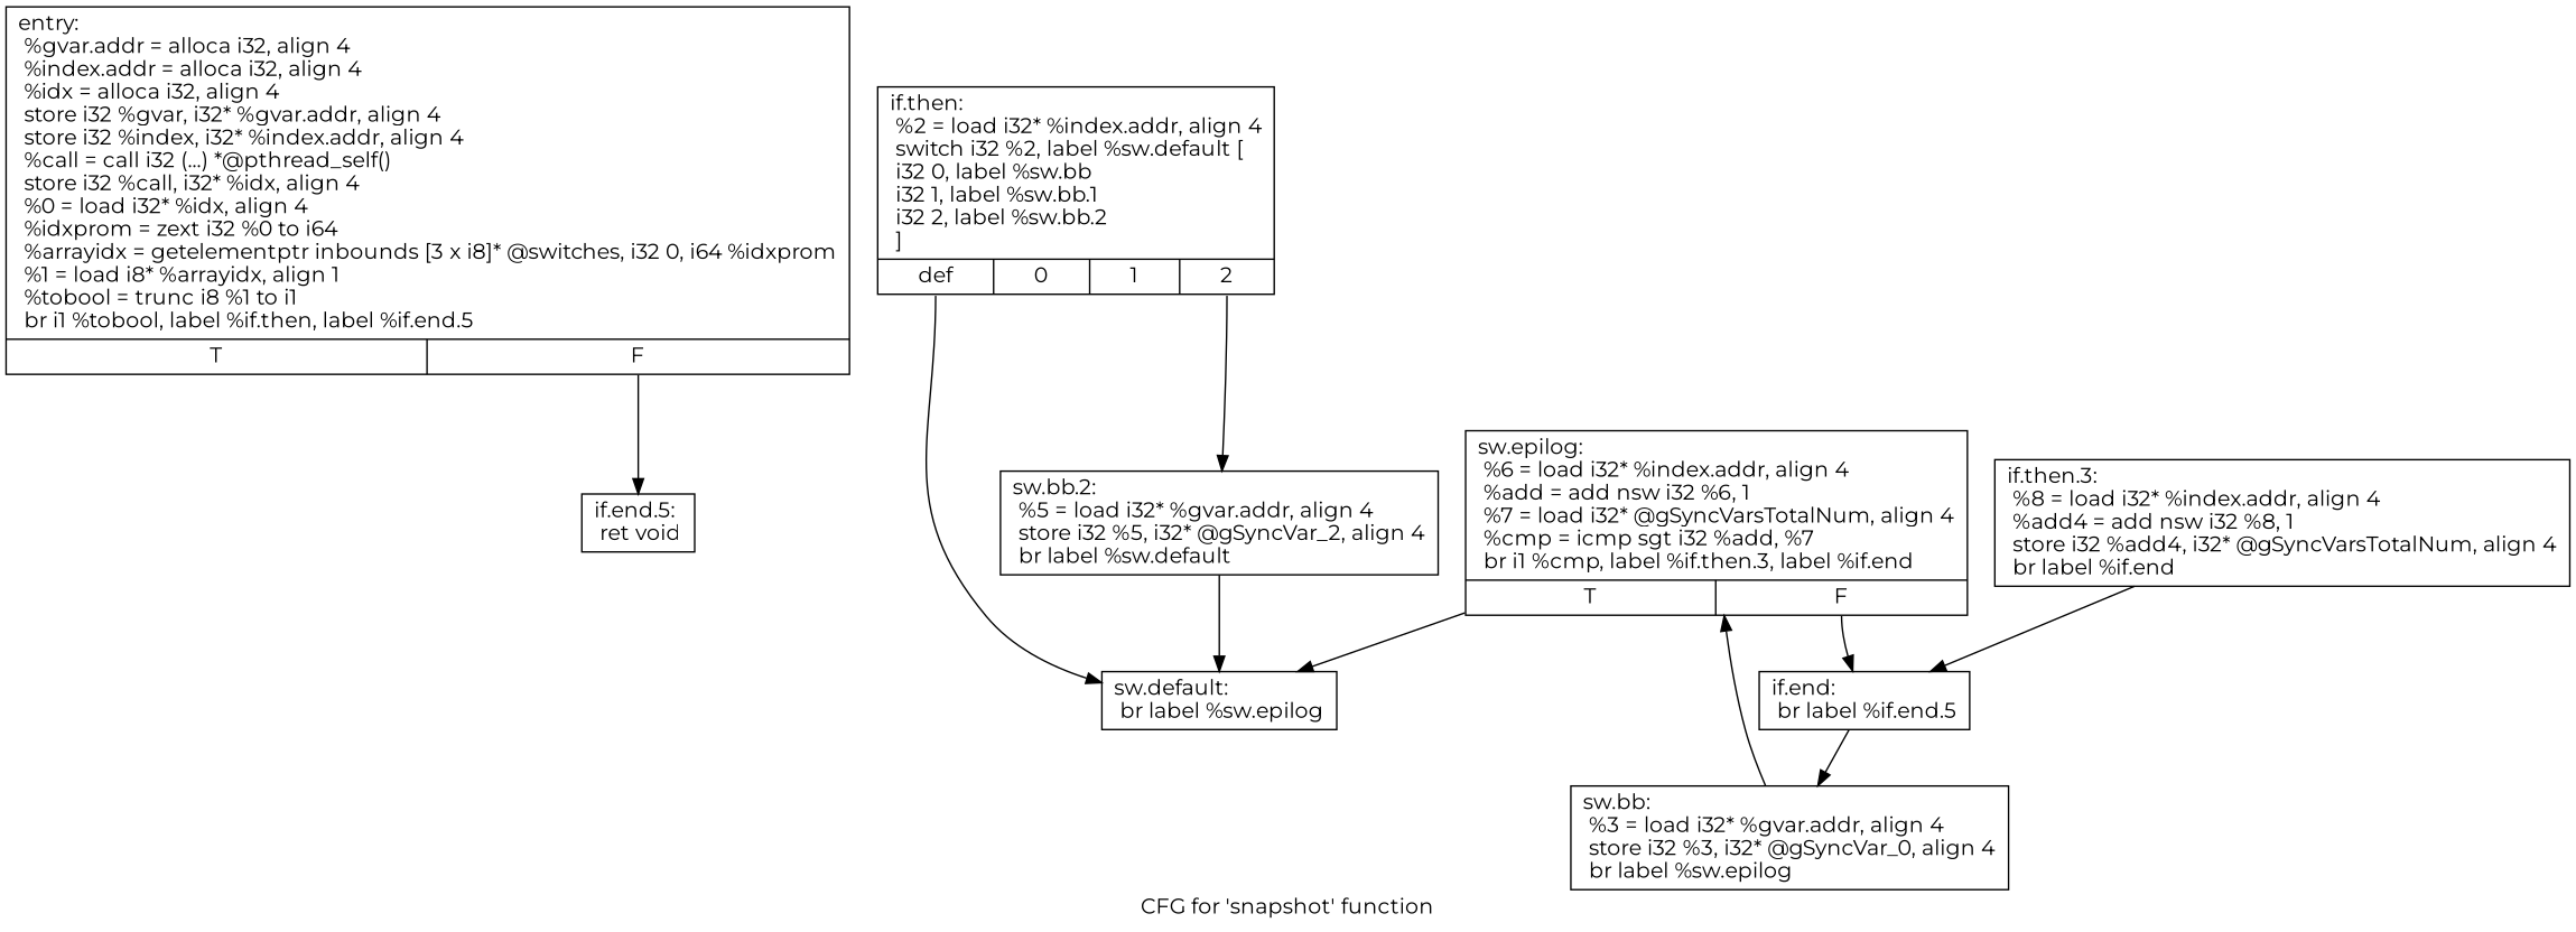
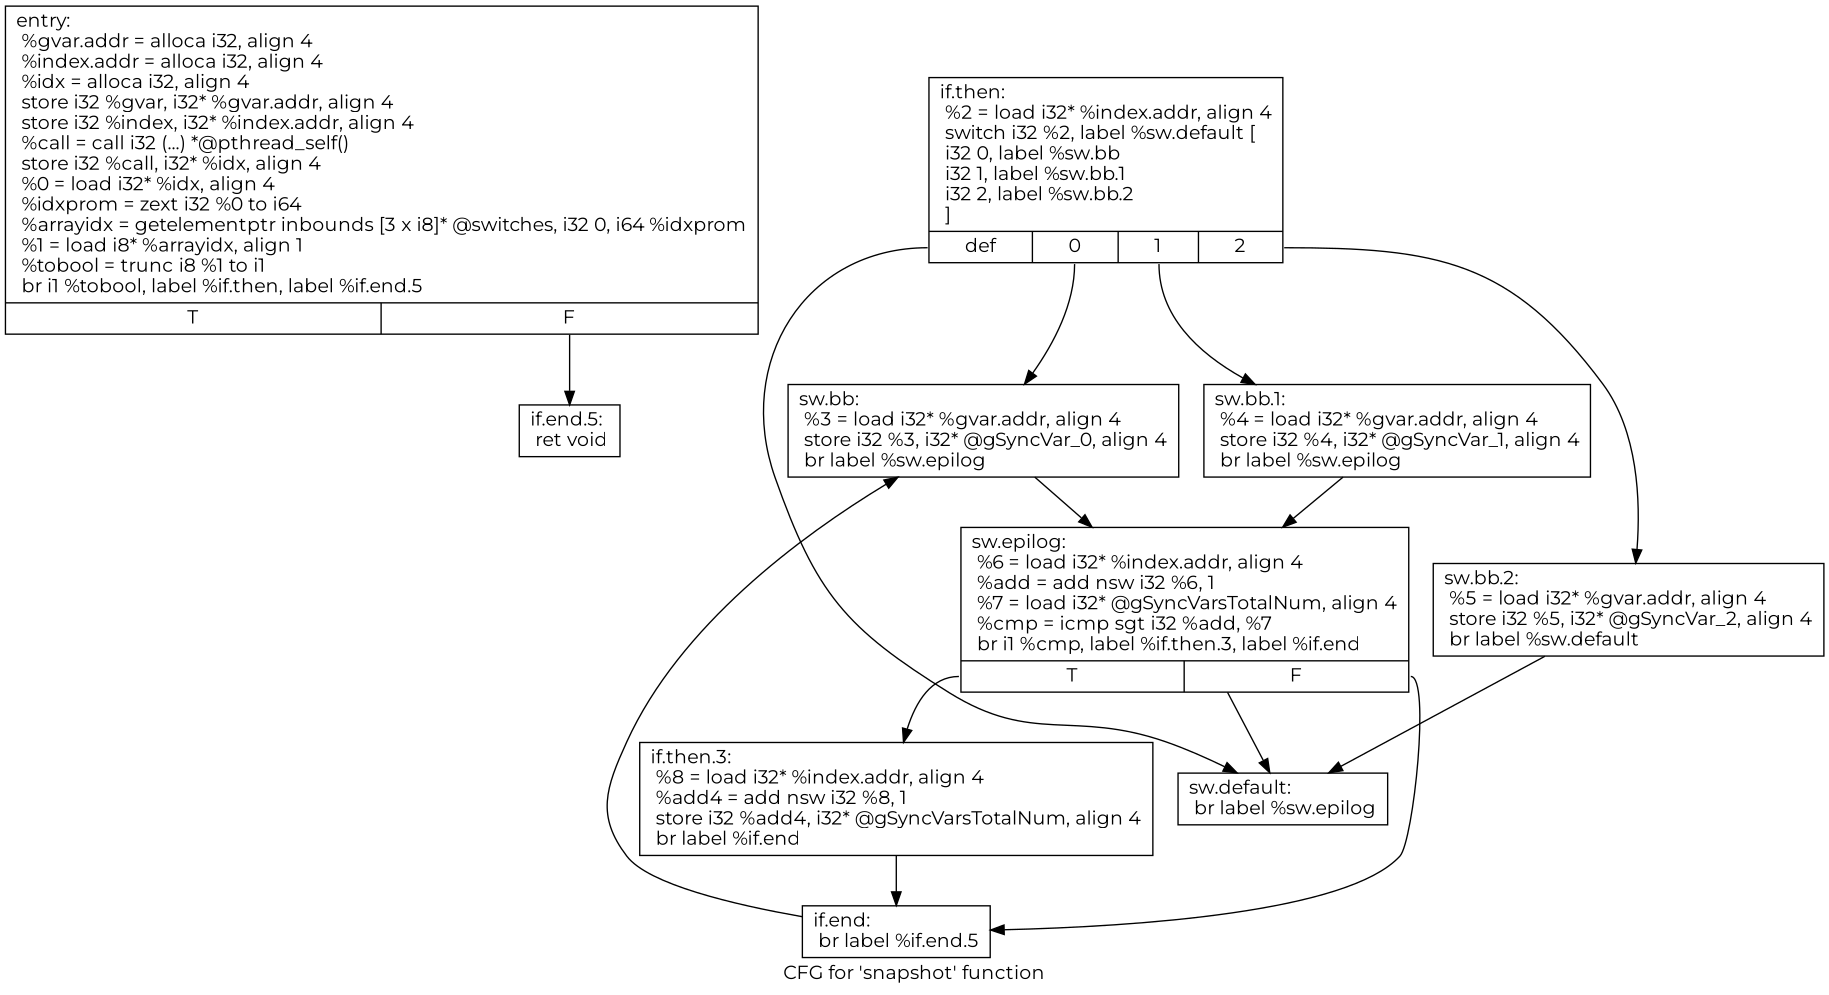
  digraph {
    fontname=Montserrat
    label="CFG for 'snapshot' function"
    node [fontname=Montserrat shape=record]
    edge [fontname=Montserrat]
    n1 [label="{entry:\l  %gvar.addr = alloca i32, align 4\l  %index.addr = alloca i32, align 4\l  %idx = alloca i32, align 4\l  store i32 %gvar, i32* %gvar.addr, align 4\l  store i32 %index, i32* %index.addr, align 4\l  %call = call i32 (...) *@pthread_self()\l  store i32 %call, i32* %idx, align 4\l  %0 = load i32* %idx, align 4\l  %idxprom = zext i32 %0 to i64\l  %arrayidx = getelementptr inbounds [3 x i8]* @switches, i32 0, i64 %idxprom\l  %1 = load i8* %arrayidx, align 1\l  %tobool = trunc i8 %1 to i1\l  br i1 %tobool, label %if.then, label %if.end.5\l|{<s0>T|<s1>F}}"]
    n2 [label="{if.end.5:                                         \l  ret void\l}"]
    n3 [label="{if.then:                                          \l  %2 = load i32* %index.addr, align 4\l  switch i32 %2, label %sw.default [\l    i32 0, label %sw.bb\l    i32 1, label %sw.bb.1\l    i32 2, label %sw.bb.2\l  ]\l|{<s0>def|<s1>0|<s2>1|<s3>2}}"]
    n4 [label="{sw.default:                                       \l  br label %sw.epilog\l}"]
    n5 [label="{sw.bb:                                            \l  %3 = load i32* %gvar.addr, align 4\l  store i32 %3, i32* @gSyncVar_0, align 4\l  br label %sw.epilog\l}"]
+   n6 [label="{sw.bb.1:                                          \l  %4 = load i32* %gvar.addr, align 4\l  store i32 %4, i32* @gSyncVar_1, align 4\l  br label %sw.epilog\l}"]
    n7 [label="{sw.bb.2:                                          \l  %5 = load i32* %gvar.addr, align 4\l  store i32 %5, i32* @gSyncVar_2, align 4\l  br label %sw.default\l}"]
    n8 [label="{sw.epilog:                                        \l  %6 = load i32* %index.addr, align 4\l  %add = add nsw i32 %6, 1\l  %7 = load i32* @gSyncVarsTotalNum, align 4\l  %cmp = icmp sgt i32 %add, %7\l  br i1 %cmp, label %if.then.3, label %if.end\l|{<s0>T|<s1>F}}"]
    n9 [label="{if.then.3:                                        \l  %8 = load i32* %index.addr, align 4\l  %add4 = add nsw i32 %8, 1\l  store i32 %add4, i32* @gSyncVarsTotalNum, align 4\l  br label %if.end\l}"]
    n10 [label="{if.end:                                           \l  br label %if.end.5\l}"]
    n1 -> n2 [tailport=s1]
    n3 -> n4 [tailport=s0]
+   n3 -> n5 [tailport=s1]
+   n3 -> n6 [tailport=s2]
    n3 -> n7 [tailport=s3]
    n5 -> n8
+   n6 -> n8
    n7 -> n4
    n8 -> n4
+   n8 -> n9 [tailport=s0]
    n8 -> n10 [tailport=s1]
    n9 -> n10
    n10 -> n5
  }
